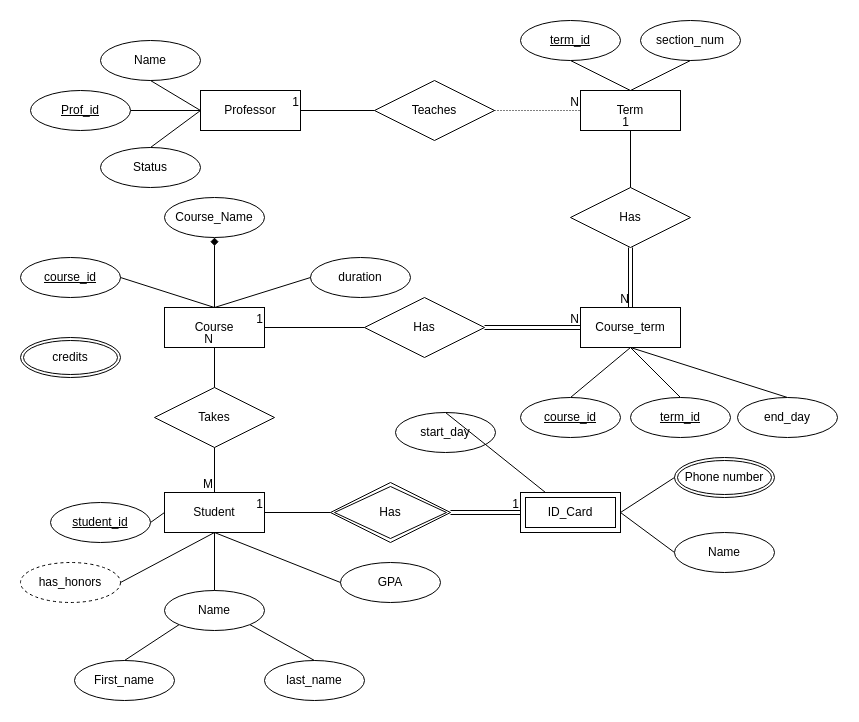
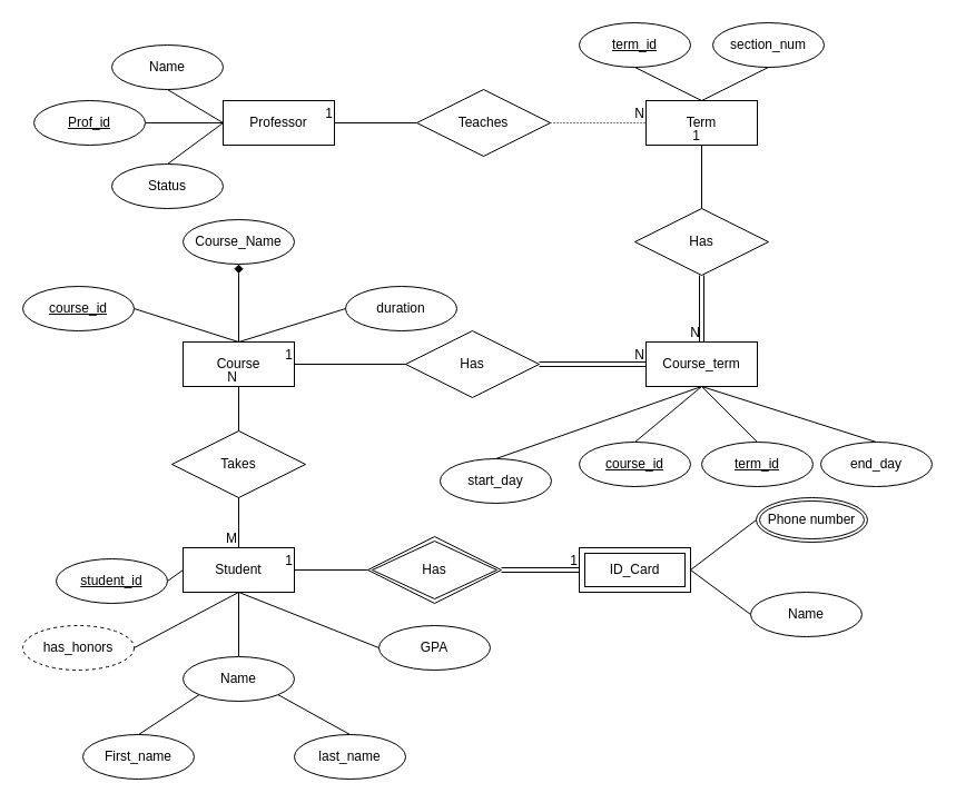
  <mxCell id="0" />
  <mxCell id="1" parent="0" />
  <mxCell id="2" value="Student" style="whiteSpace=wrap;html=1;align=center;" parent="1" vertex="1"><mxGeometry x="164" y="492" width="100" height="40" as="geometry" /></mxCell>
  <mxCell id="3" value="" style="endArrow=none;html=1;rounded=0;exitX=1;exitY=0.5;exitDx=0;exitDy=0;" parent="1" source="4" edge="1"><mxGeometry relative="1" as="geometry"><mxPoint x="134" y="512" as="sourcePoint" /><mxPoint x="164" y="512" as="targetPoint" /></mxGeometry></mxCell>
  <mxCell id="4" value="student_id" style="ellipse;whiteSpace=wrap;html=1;align=center;fontStyle=4;" parent="1" vertex="1"><mxGeometry x="50" y="502" width="100" height="40" as="geometry" /></mxCell>
  <mxCell id="5" value="last_name" style="ellipse;whiteSpace=wrap;html=1;align=center;" parent="1" vertex="1"><mxGeometry x="264" y="660" width="100" height="40" as="geometry" /></mxCell>
  <mxCell id="6" value="First_name" style="ellipse;whiteSpace=wrap;html=1;align=center;" parent="1" vertex="1"><mxGeometry x="74" y="660" width="100" height="40" as="geometry" /></mxCell>
  <mxCell id="7" value="" style="endArrow=none;html=1;rounded=0;entryX=0;entryY=1;entryDx=0;entryDy=0;exitX=0.5;exitY=0;exitDx=0;exitDy=0;" parent="1" source="6" edge="1" target="9"><mxGeometry relative="1" as="geometry"><mxPoint x="134" y="612" as="sourcePoint" /><mxPoint x="178.645" y="596.142" as="targetPoint" /></mxGeometry></mxCell>
  <mxCell id="8" value="" style="endArrow=none;html=1;rounded=0;entryX=0.5;entryY=0;entryDx=0;entryDy=0;exitX=1;exitY=1;exitDx=0;exitDy=0;" parent="1" target="5" edge="1" source="9"><mxGeometry relative="1" as="geometry"><mxPoint x="240" y="620" as="sourcePoint" /><mxPoint x="189" y="606" as="targetPoint" /></mxGeometry></mxCell>
  <mxCell id="9" value="Name" style="ellipse;whiteSpace=wrap;html=1;align=center;" parent="1" vertex="1"><mxGeometry x="164" y="590" width="100" height="40" as="geometry" /></mxCell>
  <mxCell id="10" value="" style="endArrow=none;html=1;rounded=0;entryX=1;entryY=0.5;entryDx=0;entryDy=0;exitX=0;exitY=0.5;exitDx=0;exitDy=0;" parent="1" source="11" target="25" edge="1"><mxGeometry relative="1" as="geometry"><mxPoint x="674" y="552" as="sourcePoint" /><mxPoint x="634" y="512" as="targetPoint" /></mxGeometry></mxCell>
  <mxCell id="11" value="Name" style="ellipse;whiteSpace=wrap;html=1;align=center;" parent="1" vertex="1"><mxGeometry x="674" y="532" width="100" height="40" as="geometry" /></mxCell>
- <mxCell id="12" value="Phone number" style="ellipse;shape=doubleEllipse;margin=3;whiteSpace=wrap;html=1;align=center;" parent="1" vertex="1"><mxGeometry x="674" y="457" width="100" height="40" as="geometry" /></mxCell>
+ <mxCell id="12" value="Phone number" style="ellipse;shape=doubleEllipse;margin=3;whiteSpace=wrap;html=1;align=center;" parent="1" vertex="1"><mxGeometry x="679" y="447" width="100" height="40" as="geometry" /></mxCell>
  <mxCell id="13" value="" style="endArrow=none;html=1;rounded=0;entryX=0;entryY=0.5;entryDx=0;entryDy=0;exitX=1;exitY=0.5;exitDx=0;exitDy=0;" parent="1" source="25" target="12" edge="1"><mxGeometry relative="1" as="geometry"><mxPoint x="634" y="512" as="sourcePoint" /><mxPoint x="674" y="482" as="targetPoint" /></mxGeometry></mxCell>
  <mxCell id="14" value="Course" style="whiteSpace=wrap;html=1;align=center;" parent="1" vertex="1"><mxGeometry x="164" y="307" width="100" height="40" as="geometry" /></mxCell>
  <mxCell id="15" value="" style="shape=link;html=1;rounded=0;entryX=0;entryY=0.5;entryDx=0;entryDy=0;exitX=1;exitY=0.5;exitDx=0;exitDy=0;" parent="1" source="26" target="25" edge="1"><mxGeometry relative="1" as="geometry"><mxPoint x="464" y="512" as="sourcePoint" /><mxPoint x="534" y="512" as="targetPoint" /></mxGeometry></mxCell>
  <mxCell id="16" value="1" style="resizable=0;html=1;whiteSpace=wrap;align=right;verticalAlign=bottom;" parent="15" connectable="0" vertex="1"><mxGeometry x="1" relative="1" as="geometry" /></mxCell>
  <mxCell id="17" value="Takes" style="shape=rhombus;perimeter=rhombusPerimeter;whiteSpace=wrap;html=1;align=center;" parent="1" vertex="1"><mxGeometry x="154" y="387" width="120" height="60" as="geometry" /></mxCell>
  <mxCell id="18" value="course_id" style="ellipse;whiteSpace=wrap;html=1;align=center;fontStyle=4;" parent="1" vertex="1"><mxGeometry y="257" width="100" height="40" as="geometry" x="20" /></mxCell>
  <mxCell id="19" value="Course_Name" style="ellipse;whiteSpace=wrap;html=1;align=center;" parent="1" vertex="1"><mxGeometry x="164" y="197" width="100" height="40" as="geometry" /></mxCell>
  <mxCell id="20" value="duration" style="ellipse;whiteSpace=wrap;html=1;align=center;" parent="1" vertex="1"><mxGeometry x="310" y="257" width="100" height="40" as="geometry" /></mxCell>
- <mxCell id="21" value="credits" style="ellipse;shape=doubleEllipse;margin=3;whiteSpace=wrap;html=1;align=center;" parent="1" vertex="1"><mxGeometry y="337" width="100" height="40" as="geometry" x="20" /></mxCell>
  <mxCell id="22" value="" style="endArrow=none;html=1;rounded=0;entryX=0;entryY=0.5;entryDx=0;entryDy=0;exitX=0.5;exitY=0;exitDx=0;exitDy=0;" parent="1" source="14" target="20" edge="1"><mxGeometry relative="1" as="geometry"><mxPoint x="320" y="317" as="sourcePoint" /><mxPoint x="480" y="317" as="targetPoint" /></mxGeometry></mxCell>
  <mxCell id="23" value="" style="endArrow=diamond;html=1;rounded=0;entryX=0.5;entryY=1;entryDx=0;entryDy=0;exitX=0.5;exitY=0;exitDx=0;exitDy=0;" parent="1" source="14" target="19" edge="1"><mxGeometry relative="1" as="geometry"><mxPoint x="224" y="317" as="sourcePoint" /><mxPoint x="320" y="287" as="targetPoint" /></mxGeometry></mxCell>
  <mxCell id="24" value="" style="endArrow=none;html=1;rounded=0;entryX=1;entryY=0.5;entryDx=0;entryDy=0;exitX=0.5;exitY=0;exitDx=0;exitDy=0;" parent="1" source="14" target="18" edge="1"><mxGeometry relative="1" as="geometry"><mxPoint x="224" y="317" as="sourcePoint" /><mxPoint x="224" y="247" as="targetPoint" /></mxGeometry></mxCell>
  <mxCell id="25" value="ID_Card" style="shape=ext;margin=3;double=1;whiteSpace=wrap;html=1;align=center;" parent="1" vertex="1"><mxGeometry x="520" y="492" width="100" height="40" as="geometry" /></mxCell>
  <mxCell id="26" value="Has" style="shape=rhombus;double=1;perimeter=rhombusPerimeter;whiteSpace=wrap;html=1;align=center;" parent="1" vertex="1"><mxGeometry x="330" y="482" width="120" height="60" as="geometry" /></mxCell>
  <mxCell id="27" value="" style="endArrow=none;html=1;rounded=0;exitX=0.5;exitY=1;exitDx=0;exitDy=0;entryX=0.5;entryY=0;entryDx=0;entryDy=0;" parent="1" source="17" target="2" edge="1"><mxGeometry relative="1" as="geometry"><mxPoint x="200" y="487" as="sourcePoint" /><mxPoint x="230" y="457" as="targetPoint" /></mxGeometry></mxCell>
  <mxCell id="28" value="M" style="resizable=0;html=1;whiteSpace=wrap;align=right;verticalAlign=bottom;" parent="27" connectable="0" vertex="1"><mxGeometry x="1" relative="1" as="geometry" /></mxCell>
  <mxCell id="29" value="" style="endArrow=none;html=1;rounded=0;entryX=1;entryY=0.5;entryDx=0;entryDy=0;exitX=0;exitY=0.5;exitDx=0;exitDy=0;" parent="1" source="26" target="2" edge="1"><mxGeometry relative="1" as="geometry"><mxPoint x="320" y="427" as="sourcePoint" /><mxPoint x="480" y="427" as="targetPoint" /></mxGeometry></mxCell>
  <mxCell id="30" value="1" style="resizable=0;html=1;whiteSpace=wrap;align=right;verticalAlign=bottom;" parent="29" connectable="0" vertex="1"><mxGeometry x="1" relative="1" as="geometry" /></mxCell>
  <mxCell id="31" value="" style="endArrow=none;html=1;rounded=0;entryX=0.5;entryY=1;entryDx=0;entryDy=0;exitX=0.5;exitY=0;exitDx=0;exitDy=0;" parent="1" source="17" target="14" edge="1"><mxGeometry relative="1" as="geometry"><mxPoint x="230" y="367" as="sourcePoint" /><mxPoint x="300" y="387" as="targetPoint" /></mxGeometry></mxCell>
  <mxCell id="32" value="N" style="resizable=0;html=1;whiteSpace=wrap;align=right;verticalAlign=bottom;" parent="31" connectable="0" vertex="1"><mxGeometry x="1" relative="1" as="geometry" /></mxCell>
  <mxCell id="33" value="" style="endArrow=none;html=1;rounded=0;entryX=0.5;entryY=1;entryDx=0;entryDy=0;exitX=0.5;exitY=0;exitDx=0;exitDy=0;" parent="1" source="34" target="42" edge="1"><mxGeometry relative="1" as="geometry"><mxPoint x="440" y="397" as="sourcePoint" /><mxPoint x="630" y="357" as="targetPoint" /></mxGeometry></mxCell>
  <mxCell id="34" value="course_id" style="ellipse;whiteSpace=wrap;html=1;align=center;fontStyle=4;" parent="1" vertex="1"><mxGeometry x="520" y="397" width="100" height="40" as="geometry" /></mxCell>
  <mxCell id="35" value="" style="endArrow=none;html=1;rounded=0;entryX=0.5;entryY=1;entryDx=0;entryDy=0;exitX=0.5;exitY=0;exitDx=0;exitDy=0;" parent="1" source="36" target="42" edge="1"><mxGeometry relative="1" as="geometry"><mxPoint x="550" y="397" as="sourcePoint" /><mxPoint x="630" y="357" as="targetPoint" /></mxGeometry></mxCell>
  <mxCell id="36" value="term_id" style="ellipse;whiteSpace=wrap;html=1;align=center;fontStyle=4;" parent="1" vertex="1"><mxGeometry x="630" y="397" width="100" height="40" as="geometry" /></mxCell>
  <mxCell id="37" value="start_day" style="ellipse;whiteSpace=wrap;html=1;align=center;" parent="1" vertex="1"><mxGeometry x="395" y="412" width="100" height="40" as="geometry" /></mxCell>
- <mxCell id="38" value="" style="endArrow=none;html=1;rounded=0;exitX=0.5;exitY=0;exitDx=0;exitDy=0;" parent="1" source="37" target="25" edge="1"><mxGeometry relative="1" as="geometry"><mxPoint x="320" y="327" as="sourcePoint" /><mxPoint x="630" y="357" as="targetPoint" /></mxGeometry></mxCell>
+ <mxCell id="38" value="" style="endArrow=none;html=1;rounded=0;entryX=0.5;entryY=1;entryDx=0;entryDy=0;exitX=0.5;exitY=0;exitDx=0;exitDy=0;" parent="1" source="37" target="42" edge="1"><mxGeometry relative="1" as="geometry"><mxPoint x="320" y="327" as="sourcePoint" /><mxPoint x="630" y="357" as="targetPoint" /></mxGeometry></mxCell>
  <mxCell id="39" value="" style="endArrow=none;html=1;rounded=0;entryX=0.5;entryY=1;entryDx=0;entryDy=0;exitX=0.5;exitY=0;exitDx=0;exitDy=0;" parent="1" source="40" target="42" edge="1"><mxGeometry relative="1" as="geometry"><mxPoint x="630" y="387" as="sourcePoint" /><mxPoint x="630" y="357" as="targetPoint" /></mxGeometry></mxCell>
  <mxCell id="40" value="end_day" style="ellipse;whiteSpace=wrap;html=1;align=center;" parent="1" vertex="1"><mxGeometry x="737" y="397" width="100" height="40" as="geometry" /></mxCell>
  <mxCell id="41" value="Has" style="shape=rhombus;perimeter=rhombusPerimeter;whiteSpace=wrap;html=1;align=center;" parent="1" vertex="1"><mxGeometry x="364" y="297" width="120" height="60" as="geometry" /></mxCell>
  <mxCell id="42" value="Course_term" style="whiteSpace=wrap;html=1;align=center;" parent="1" vertex="1"><mxGeometry x="580" y="307" width="100" height="40" as="geometry" /></mxCell>
  <mxCell id="43" value="" style="shape=link;html=1;rounded=0;entryX=0;entryY=0.5;entryDx=0;entryDy=0;exitX=1;exitY=0.5;exitDx=0;exitDy=0;" parent="1" source="41" target="42" edge="1"><mxGeometry relative="1" as="geometry"><mxPoint x="320" y="427" as="sourcePoint" /><mxPoint x="480" y="427" as="targetPoint" /></mxGeometry></mxCell>
  <mxCell id="44" value="N" style="resizable=0;html=1;whiteSpace=wrap;align=right;verticalAlign=bottom;" parent="43" connectable="0" vertex="1"><mxGeometry x="1" relative="1" as="geometry" /></mxCell>
  <mxCell id="45" value="" style="endArrow=none;html=1;rounded=0;entryX=1;entryY=0.5;entryDx=0;entryDy=0;exitX=0;exitY=0.5;exitDx=0;exitDy=0;" parent="1" source="41" target="14" edge="1"><mxGeometry relative="1" as="geometry"><mxPoint x="320" y="427" as="sourcePoint" /><mxPoint x="480" y="427" as="targetPoint" /></mxGeometry></mxCell>
  <mxCell id="46" value="1" style="resizable=0;html=1;whiteSpace=wrap;align=right;verticalAlign=bottom;" parent="45" connectable="0" vertex="1"><mxGeometry x="1" relative="1" as="geometry" /></mxCell>
  <mxCell id="47" value="Term" style="whiteSpace=wrap;html=1;align=center;" parent="1" vertex="1"><mxGeometry x="580" y="90" width="100" height="40" as="geometry" /></mxCell>
  <mxCell id="48" value="" style="endArrow=none;html=1;rounded=0;entryX=0.5;entryY=0;entryDx=0;entryDy=0;exitX=0.5;exitY=1;exitDx=0;exitDy=0;" parent="1" source="50" target="47" edge="1"><mxGeometry relative="1" as="geometry"><mxPoint x="590" y="60" as="sourcePoint" /><mxPoint x="490" y="180" as="targetPoint" /></mxGeometry></mxCell>
  <mxCell id="49" value="section_num" style="ellipse;whiteSpace=wrap;html=1;align=center;" parent="1" vertex="1"><mxGeometry x="640" y="20" width="100" height="40" as="geometry" /></mxCell>
  <mxCell id="50" value="term_id" style="ellipse;whiteSpace=wrap;html=1;align=center;fontStyle=4;" parent="1" vertex="1"><mxGeometry x="520" y="20" width="100" height="40" as="geometry" /></mxCell>
  <mxCell id="51" value="" style="endArrow=none;html=1;rounded=0;exitX=0.5;exitY=1;exitDx=0;exitDy=0;entryX=0.5;entryY=0;entryDx=0;entryDy=0;" parent="1" source="49" target="47" edge="1"><mxGeometry relative="1" as="geometry"><mxPoint x="590" y="70" as="sourcePoint" /><mxPoint x="660" y="70" as="targetPoint" /></mxGeometry></mxCell>
  <mxCell id="52" value="Has" style="shape=rhombus;perimeter=rhombusPerimeter;whiteSpace=wrap;html=1;align=center;" parent="1" vertex="1"><mxGeometry x="570" y="187" width="120" height="60" as="geometry" /></mxCell>
  <mxCell id="53" value="" style="endArrow=none;html=1;rounded=0;entryX=0.5;entryY=1;entryDx=0;entryDy=0;exitX=0.5;exitY=0;exitDx=0;exitDy=0;" parent="1" source="52" target="47" edge="1"><mxGeometry relative="1" as="geometry"><mxPoint x="690" y="170" as="sourcePoint" /><mxPoint x="590" y="170" as="targetPoint" /></mxGeometry></mxCell>
  <mxCell id="54" value="1" style="resizable=0;html=1;whiteSpace=wrap;align=right;verticalAlign=bottom;" parent="53" connectable="0" vertex="1"><mxGeometry x="1" relative="1" as="geometry" /></mxCell>
  <mxCell id="55" value="" style="shape=link;html=1;rounded=0;entryX=0.5;entryY=0;entryDx=0;entryDy=0;exitX=0.5;exitY=1;exitDx=0;exitDy=0;" parent="1" source="52" target="42" edge="1"><mxGeometry relative="1" as="geometry"><mxPoint x="584" y="276.5" as="sourcePoint" /><mxPoint x="680" y="276.5" as="targetPoint" /></mxGeometry></mxCell>
  <mxCell id="56" value="N" style="resizable=0;html=1;whiteSpace=wrap;align=right;verticalAlign=bottom;" parent="55" connectable="0" vertex="1"><mxGeometry x="1" relative="1" as="geometry" /></mxCell>
  <mxCell id="57" value="Professor" style="whiteSpace=wrap;html=1;align=center;" parent="1" vertex="1"><mxGeometry x="200" y="90" width="100" height="40" as="geometry" /></mxCell>
  <mxCell id="58" value="Name" style="ellipse;whiteSpace=wrap;html=1;align=center;" parent="1" vertex="1"><mxGeometry x="100" y="40" width="100" height="40" as="geometry" /></mxCell>
  <mxCell id="59" value="Status" style="ellipse;whiteSpace=wrap;html=1;align=center;" parent="1" vertex="1"><mxGeometry x="100" y="147" width="100" height="40" as="geometry" /></mxCell>
  <mxCell id="60" value="" style="endArrow=none;html=1;rounded=0;entryX=0;entryY=0.5;entryDx=0;entryDy=0;exitX=0.5;exitY=0;exitDx=0;exitDy=0;" parent="1" source="59" target="57" edge="1"><mxGeometry relative="1" as="geometry"><mxPoint x="166" y="280" as="sourcePoint" /><mxPoint x="326" y="280" as="targetPoint" /></mxGeometry></mxCell>
  <mxCell id="61" value="" style="endArrow=none;html=1;rounded=0;exitX=0.5;exitY=1;exitDx=0;exitDy=0;entryX=0;entryY=0.5;entryDx=0;entryDy=0;" parent="1" source="58" target="57" edge="1"><mxGeometry relative="1" as="geometry"><mxPoint x="160" y="157" as="sourcePoint" /><mxPoint x="260" y="140" as="targetPoint" /></mxGeometry></mxCell>
  <mxCell id="62" value="" style="endArrow=none;html=1;rounded=0;entryX=0;entryY=0.5;entryDx=0;entryDy=0;exitX=1;exitY=0.5;exitDx=0;exitDy=0;" parent="1" source="63" target="57" edge="1"><mxGeometry relative="1" as="geometry"><mxPoint x="150" y="110" as="sourcePoint" /><mxPoint x="190" y="109.5" as="targetPoint" /></mxGeometry></mxCell>
  <mxCell id="63" value="Prof_id" style="ellipse;whiteSpace=wrap;html=1;align=center;fontStyle=4;" parent="1" vertex="1"><mxGeometry x="30" y="90" width="100" height="40" as="geometry" /></mxCell>
  <mxCell id="64" value="Teaches" style="shape=rhombus;perimeter=rhombusPerimeter;whiteSpace=wrap;html=1;align=center;" parent="1" vertex="1"><mxGeometry x="374" y="80" width="120" height="60" as="geometry" /></mxCell>
  <mxCell id="65" value="" style="endArrow=none;html=1;rounded=0;entryX=1;entryY=0.5;entryDx=0;entryDy=0;exitX=0;exitY=0.5;exitDx=0;exitDy=0;" parent="1" source="64" target="57" edge="1"><mxGeometry relative="1" as="geometry"><mxPoint x="370" y="130" as="sourcePoint" /><mxPoint x="340" y="160" as="targetPoint" /></mxGeometry></mxCell>
  <mxCell id="66" value="1" style="resizable=0;html=1;whiteSpace=wrap;align=right;verticalAlign=bottom;" parent="65" connectable="0" vertex="1"><mxGeometry x="1" relative="1" as="geometry" /></mxCell>
  <mxCell id="67" value="" style="endArrow=none;html=1;rounded=0;dashed=1;dashPattern=1 2;entryX=0;entryY=0.5;entryDx=0;entryDy=0;exitX=1;exitY=0.5;exitDx=0;exitDy=0;" parent="1" source="64" target="47" edge="1"><mxGeometry relative="1" as="geometry"><mxPoint x="434" y="147" as="sourcePoint" /><mxPoint x="594" y="147" as="targetPoint" /></mxGeometry></mxCell>
  <mxCell id="68" value="N" style="resizable=0;html=1;whiteSpace=wrap;align=right;verticalAlign=bottom;" parent="67" connectable="0" vertex="1"><mxGeometry x="1" relative="1" as="geometry" /></mxCell>
  <mxCell id="69" value="GPA" style="ellipse;whiteSpace=wrap;html=1;align=center;" vertex="1" parent="1"><mxGeometry x="340" y="562" width="100" height="40" as="geometry" /></mxCell>
  <mxCell id="70" value="" style="endArrow=none;html=1;rounded=0;entryX=0;entryY=0.5;entryDx=0;entryDy=0;exitX=0.5;exitY=1;exitDx=0;exitDy=0;" edge="1" parent="1" source="2" target="69"><mxGeometry relative="1" as="geometry"><mxPoint x="350" y="550" as="sourcePoint" /><mxPoint x="510" y="550" as="targetPoint" /></mxGeometry></mxCell>
  <mxCell id="71" value="has_honors" style="ellipse;whiteSpace=wrap;html=1;align=center;dashed=1;" vertex="1" parent="1"><mxGeometry y="562" width="100" height="40" as="geometry" x="20" /></mxCell>
  <mxCell id="72" value="" style="endArrow=none;html=1;rounded=0;entryX=0.5;entryY=1;entryDx=0;entryDy=0;exitX=1;exitY=0.5;exitDx=0;exitDy=0;" edge="1" parent="1" source="71" target="2"><mxGeometry relative="1" as="geometry"><mxPoint x="350" y="550" as="sourcePoint" /><mxPoint x="510" y="550" as="targetPoint" /></mxGeometry></mxCell>
  <mxCell id="73" value="" style="endArrow=none;html=1;rounded=0;entryX=0.5;entryY=1;entryDx=0;entryDy=0;exitX=0.5;exitY=0;exitDx=0;exitDy=0;" edge="1" parent="1" source="9" target="2"><mxGeometry relative="1" as="geometry"><mxPoint x="350" y="550" as="sourcePoint" /><mxPoint x="510" y="550" as="targetPoint" /></mxGeometry></mxCell>
